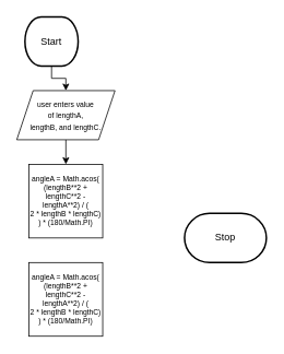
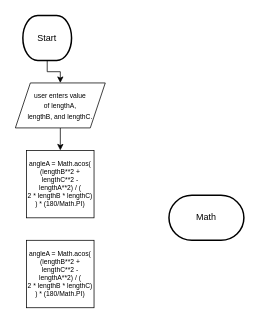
  <mxCell id="0" />
  <mxCell id="1" parent="0" />
  <mxCell id="2" style="edgeStyle=orthogonalEdgeStyle;html=1;rounded=0;entryX=0.5;entryY=0;entryDx=0;entryDy=0;" parent="1" source="3" target="6" edge="1"><mxGeometry relative="1" as="geometry"><mxPoint x="80" y="100" as="targetPoint" /></mxGeometry></mxCell>
  <mxCell id="3" value="Start" style="strokeWidth=2;html=1;shape=mxgraph.flowchart.terminator;whiteSpace=wrap;" parent="1" vertex="1"><mxGeometry x="30" y="20" width="65" height="60" as="geometry" /></mxCell>
- <mxCell id="4" value="Stop" style="strokeWidth=2;html=1;shape=mxgraph.flowchart.terminator;whiteSpace=wrap;" parent="1" vertex="1"><mxGeometry x="225" y="260" width="100" height="60" as="geometry" /></mxCell>
+ <mxCell id="4" value="Math" style="strokeWidth=2;html=1;shape=mxgraph.flowchart.terminator;whiteSpace=wrap;" parent="1" vertex="1"><mxGeometry x="225" y="260" width="100" height="60" as="geometry" /></mxCell>
  <mxCell id="5" style="edgeStyle=none;html=1;exitX=0.5;exitY=1;exitDx=0;exitDy=0;entryX=0.5;entryY=0;entryDx=0;entryDy=0;fontSize=9;" edge="1" parent="1" source="6" target="7"><mxGeometry relative="1" as="geometry" /></mxCell>
  <mxCell id="6" value="&lt;font style=&quot;font-size: 9px;&quot;&gt;user enters value&lt;br&gt;of lengthA, &lt;br&gt;lengthB, and lengthC.&lt;/font&gt;" style="shape=parallelogram;perimeter=parallelogramPerimeter;whiteSpace=wrap;html=1;fixedSize=1;" vertex="1" parent="1"><mxGeometry x="20" y="110" width="120" height="60" as="geometry" /></mxCell>
  <mxCell id="7" value="&lt;font style=&quot;font-size: 9px;&quot;&gt;angleA = Math.acos(&lt;br&gt;(lengthB**2 + lengthC**2 - lengthA**2) / (&lt;br&gt;2 * lengthB * lengthC)&lt;br&gt;) * (180/Math.PI)&lt;/font&gt;" style="whiteSpace=wrap;html=1;aspect=fixed;fontSize=9;" vertex="1" parent="1"><mxGeometry x="35" y="200" width="90" height="90" as="geometry" /></mxCell>
  <mxCell id="8" value="&lt;font style=&quot;font-size: 9px;&quot;&gt;angleA = Math.acos(&lt;br&gt;(lengthB**2 + lengthC**2 - lengthA**2) / (&lt;br&gt;2 * lengthB * lengthC)&lt;br&gt;) * (180/Math.PI)&lt;/font&gt;" style="whiteSpace=wrap;html=1;aspect=fixed;fontSize=9;" vertex="1" parent="1"><mxGeometry x="35" y="320" width="90" height="90" as="geometry" /></mxCell>
